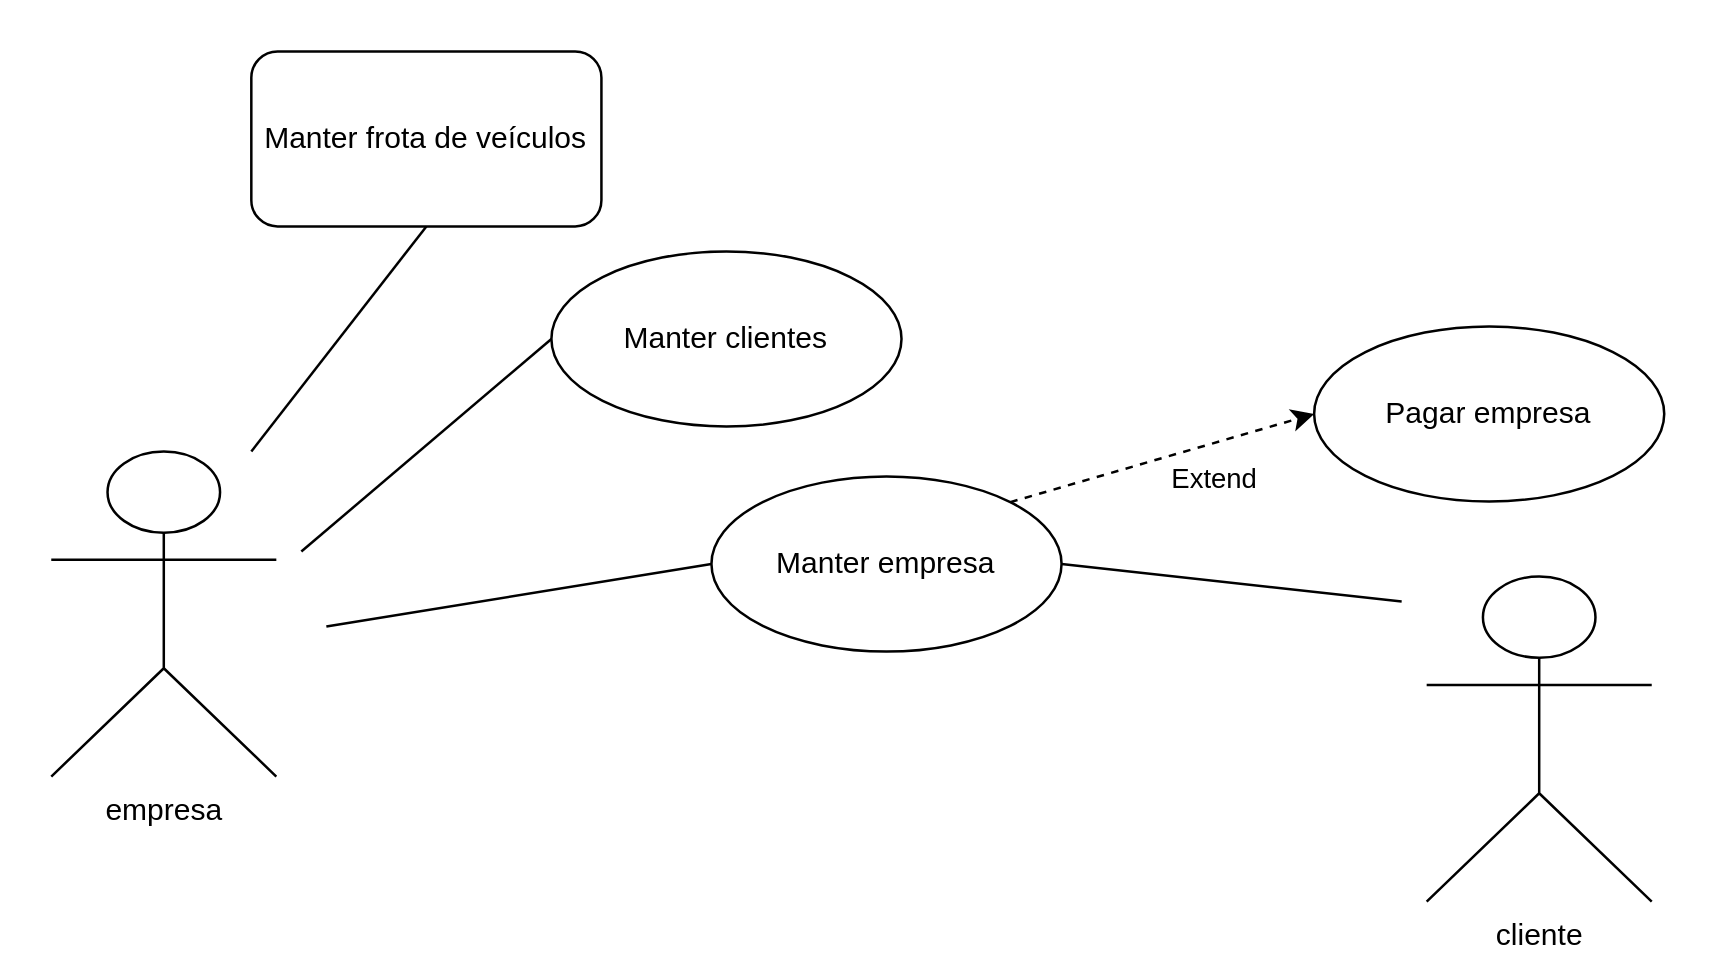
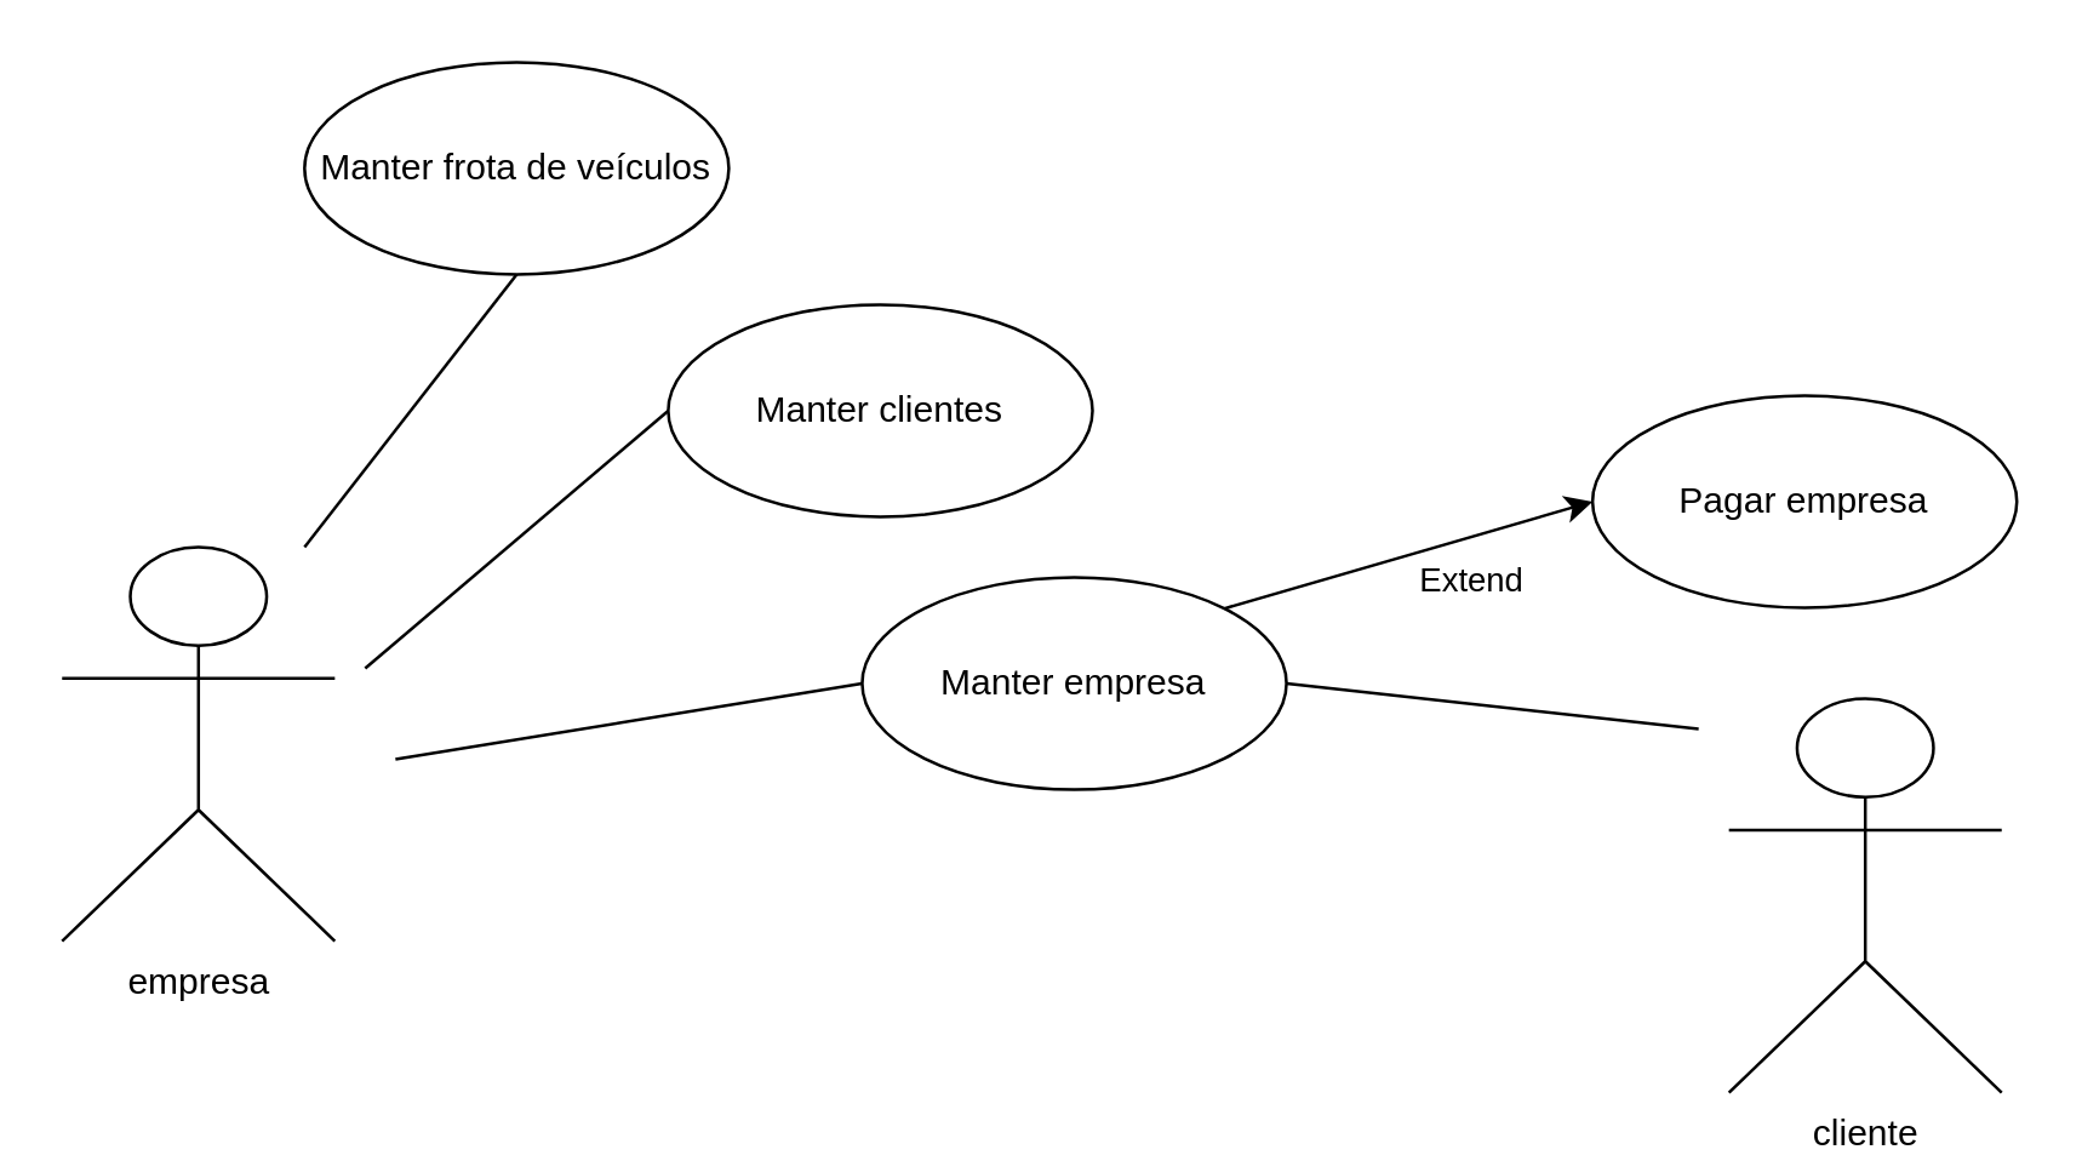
  <mxCell id="0" />
  <mxCell id="1" parent="0" />
  <mxCell id="2" value="empresa" style="shape=umlActor;html=1;verticalLabelPosition=bottom;verticalAlign=top;align=center;" vertex="1" parent="1"><mxGeometry x="20" y="180" width="90" height="130" as="geometry" /></mxCell>
- <mxCell id="3" value="Manter frota de veículos" style="whiteSpace=wrap;html=1;rounded=1;" vertex="1" parent="1"><mxGeometry x="100" y="20" width="140" height="70" as="geometry" /></mxCell>
+ <mxCell id="3" value="Manter frota de veículos" style="ellipse;whiteSpace=wrap;html=1;" vertex="1" parent="1"><mxGeometry x="100" y="20" width="140" height="70" as="geometry" /></mxCell>
  <mxCell id="4" value="" style="edgeStyle=none;html=1;endArrow=none;verticalAlign=bottom;rounded=0;entryX=0.5;entryY=1;entryDx=0;entryDy=0;" edge="1" parent="1" target="3"><mxGeometry width="160" relative="1" as="geometry"><mxPoint x="100" y="180" as="sourcePoint" /><mxPoint x="260" y="180" as="targetPoint" /></mxGeometry></mxCell>
  <mxCell id="5" value="Manter clientes" style="ellipse;whiteSpace=wrap;html=1;" vertex="1" parent="1"><mxGeometry x="220" y="100" width="140" height="70" as="geometry" /></mxCell>
  <mxCell id="6" value="" style="edgeStyle=none;html=1;endArrow=none;verticalAlign=bottom;rounded=0;entryX=0;entryY=0.5;entryDx=0;entryDy=0;" edge="1" parent="1" target="5"><mxGeometry width="160" relative="1" as="geometry"><mxPoint x="120" y="220" as="sourcePoint" /><mxPoint x="220" y="170" as="targetPoint" /></mxGeometry></mxCell>
  <mxCell id="7" value="cliente" style="shape=umlActor;html=1;verticalLabelPosition=bottom;verticalAlign=top;align=center;" vertex="1" parent="1"><mxGeometry x="570" y="230" width="90" height="130" as="geometry" /></mxCell>
  <mxCell id="8" value="Manter empresa" style="ellipse;whiteSpace=wrap;html=1;" vertex="1" parent="1"><mxGeometry x="284" y="190" width="140" height="70" as="geometry" /></mxCell>
  <mxCell id="9" value="" style="edgeStyle=none;html=1;endArrow=none;verticalAlign=bottom;rounded=0;entryX=0;entryY=0.5;entryDx=0;entryDy=0;" edge="1" parent="1" target="8"><mxGeometry width="160" relative="1" as="geometry"><mxPoint x="130" y="250" as="sourcePoint" /><mxPoint x="200" y="325" as="targetPoint" /></mxGeometry></mxCell>
  <mxCell id="10" value="" style="edgeStyle=none;html=1;endArrow=none;verticalAlign=bottom;rounded=0;exitX=1;exitY=0.5;exitDx=0;exitDy=0;" edge="1" parent="1" source="8"><mxGeometry width="160" relative="1" as="geometry"><mxPoint x="340" y="310" as="sourcePoint" /><mxPoint x="560" y="240" as="targetPoint" /></mxGeometry></mxCell>
- <mxCell id="11" value="" style="edgeStyle=none;html=1;endArrow=classic;verticalAlign=bottom;rounded=0;exitX=1;exitY=0;exitDx=0;exitDy=0;entryX=0;entryY=0.5;entryDx=0;entryDy=0;dashed=1;endFill=1;" edge="1" parent="1" source="8" target="13"><mxGeometry width="160" relative="1" as="geometry"><mxPoint x="400" y="190" as="sourcePoint" /><mxPoint x="520" y="160" as="targetPoint" /></mxGeometry></mxCell>
+ <mxCell id="11" value="" style="edgeStyle=none;html=1;endArrow=classic;verticalAlign=bottom;rounded=0;exitX=1;exitY=0;exitDx=0;exitDy=0;entryX=0;entryY=0.5;entryDx=0;entryDy=0;dashed=0;endFill=1;" edge="1" parent="1" source="8" target="13"><mxGeometry width="160" relative="1" as="geometry"><mxPoint x="400" y="190" as="sourcePoint" /><mxPoint x="520" y="160" as="targetPoint" /></mxGeometry></mxCell>
  <mxCell id="12" value="Extend" style="edgeLabel;html=1;align=center;verticalAlign=middle;resizable=0;points=[];" vertex="1" connectable="0" parent="11"><mxGeometry x="0.311" y="-3" relative="1" as="geometry"><mxPoint y="10" as="offset" /></mxGeometry></mxCell>
  <mxCell id="13" value="Pagar empresa" style="ellipse;whiteSpace=wrap;html=1;" vertex="1" parent="1"><mxGeometry x="525" y="130" width="140" height="70" as="geometry" /></mxCell>
